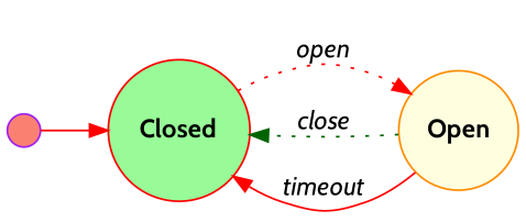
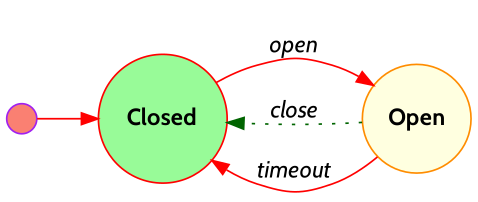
  digraph {
    compound=true
    fontcolor=gray50
    fontname=Cabin
    rankdir=LR
    splines=true
    node [fontname="Cabin Bold" shape=circle style=filled dmargin=0]
    edge [fontname="Cabin Italic" color=red style=solid]
    Initial [height=.25 shape=point width=.25 fillcolor=salmon color=purple dmargin=""]
    Closed [height=0.5 width=0.5 fillcolor=palegreen color=red]
    Open [height=0.5 width=0.5 fillcolor=lightyellow color=darkorange]
    Initial -> Closed
-   Closed -> Open [label="\nopen\n" style=dotted]
+   Closed -> Open [label="\nopen\n"]
    Open -> Closed [label="\nclose\n" color=darkgreen style=dotted]
    Open -> Closed [label="\ntimeout\n"]
  }
